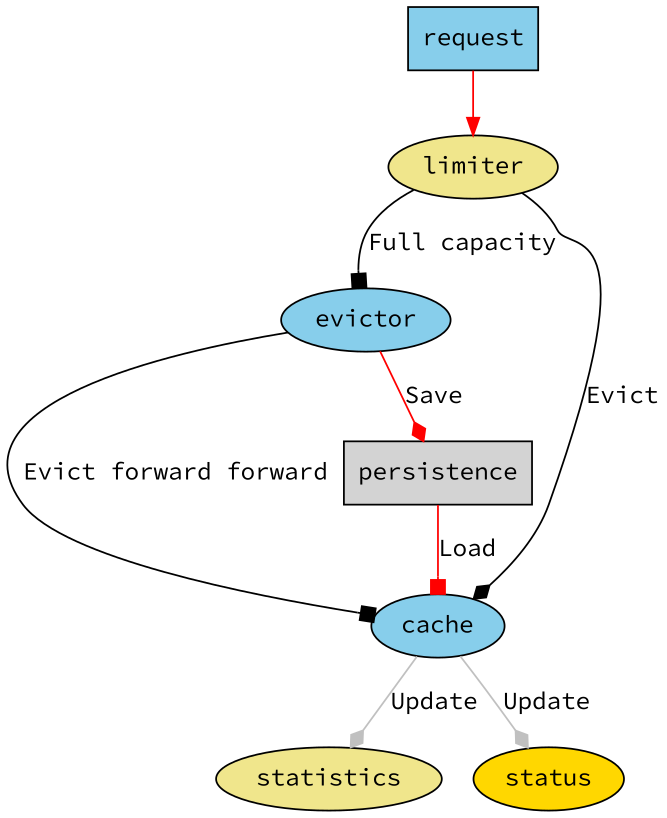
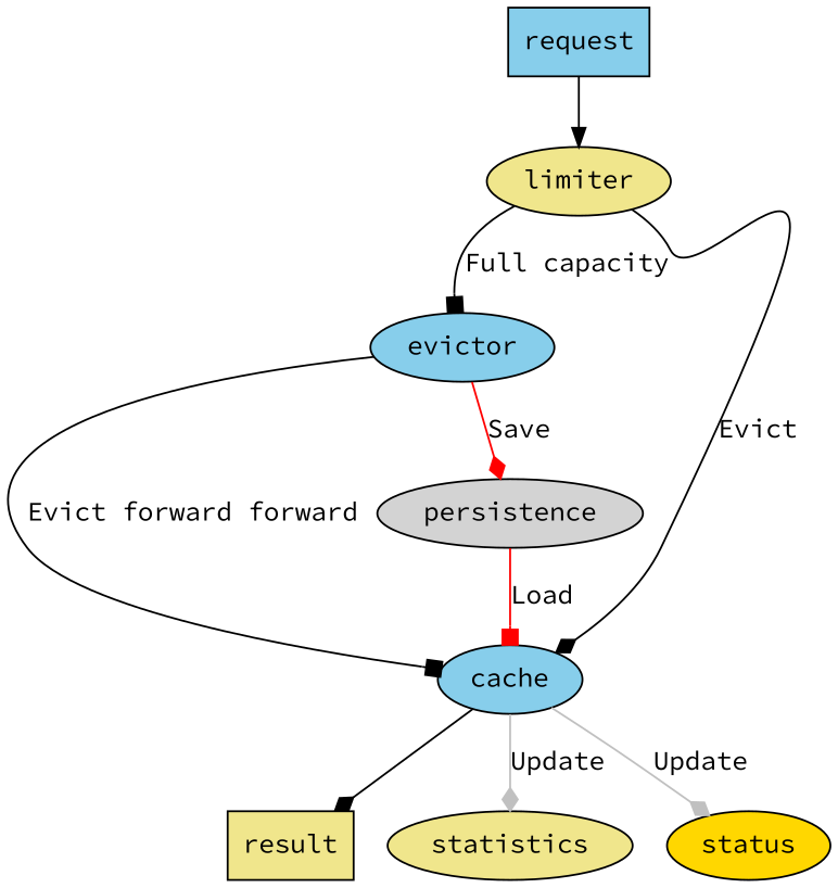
  digraph {
    fontname="Source Code Pro"
    node [fillcolor=skyblue fontname="Source Code Pro" style=filled]
    edge [arrowhead=diamond fontname="Source Code Pro"]
    request [shape=box]
    limiter [fillcolor=khaki]
    evictor
    cache
-   persistence [fillcolor=lightgrey shape=box]
+   result [fillcolor=khaki shape=box]
+   persistence [fillcolor=lightgrey]
    statistics [fillcolor=khaki]
    status [fillcolor=gold]
-   request -> limiter [arrowhead=normal color=red]
+   request -> limiter [arrowhead=normal]
    limiter -> evictor [arrowhead=box label="Full capacity"]
    limiter -> cache [label=Evict]
    evictor -> cache [arrowhead=box label="Evict forward forward"]
    evictor -> persistence [color=red label=Save]
+   cache -> result
    cache -> statistics [color=gray label=Update]
    cache -> status [color=gray label=Update]
    persistence -> cache [arrowhead=box color=red label=Load]
  }
